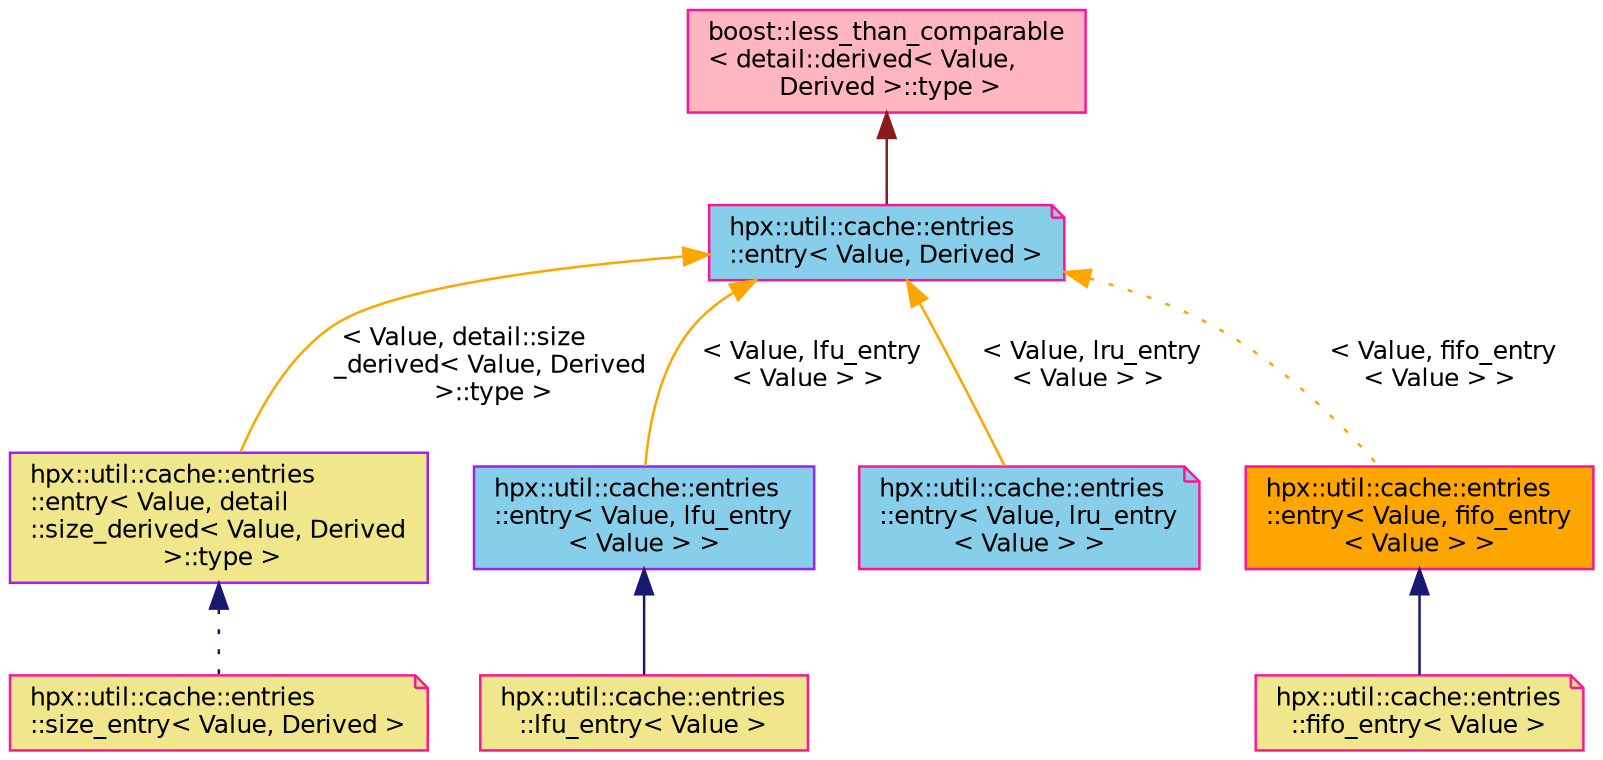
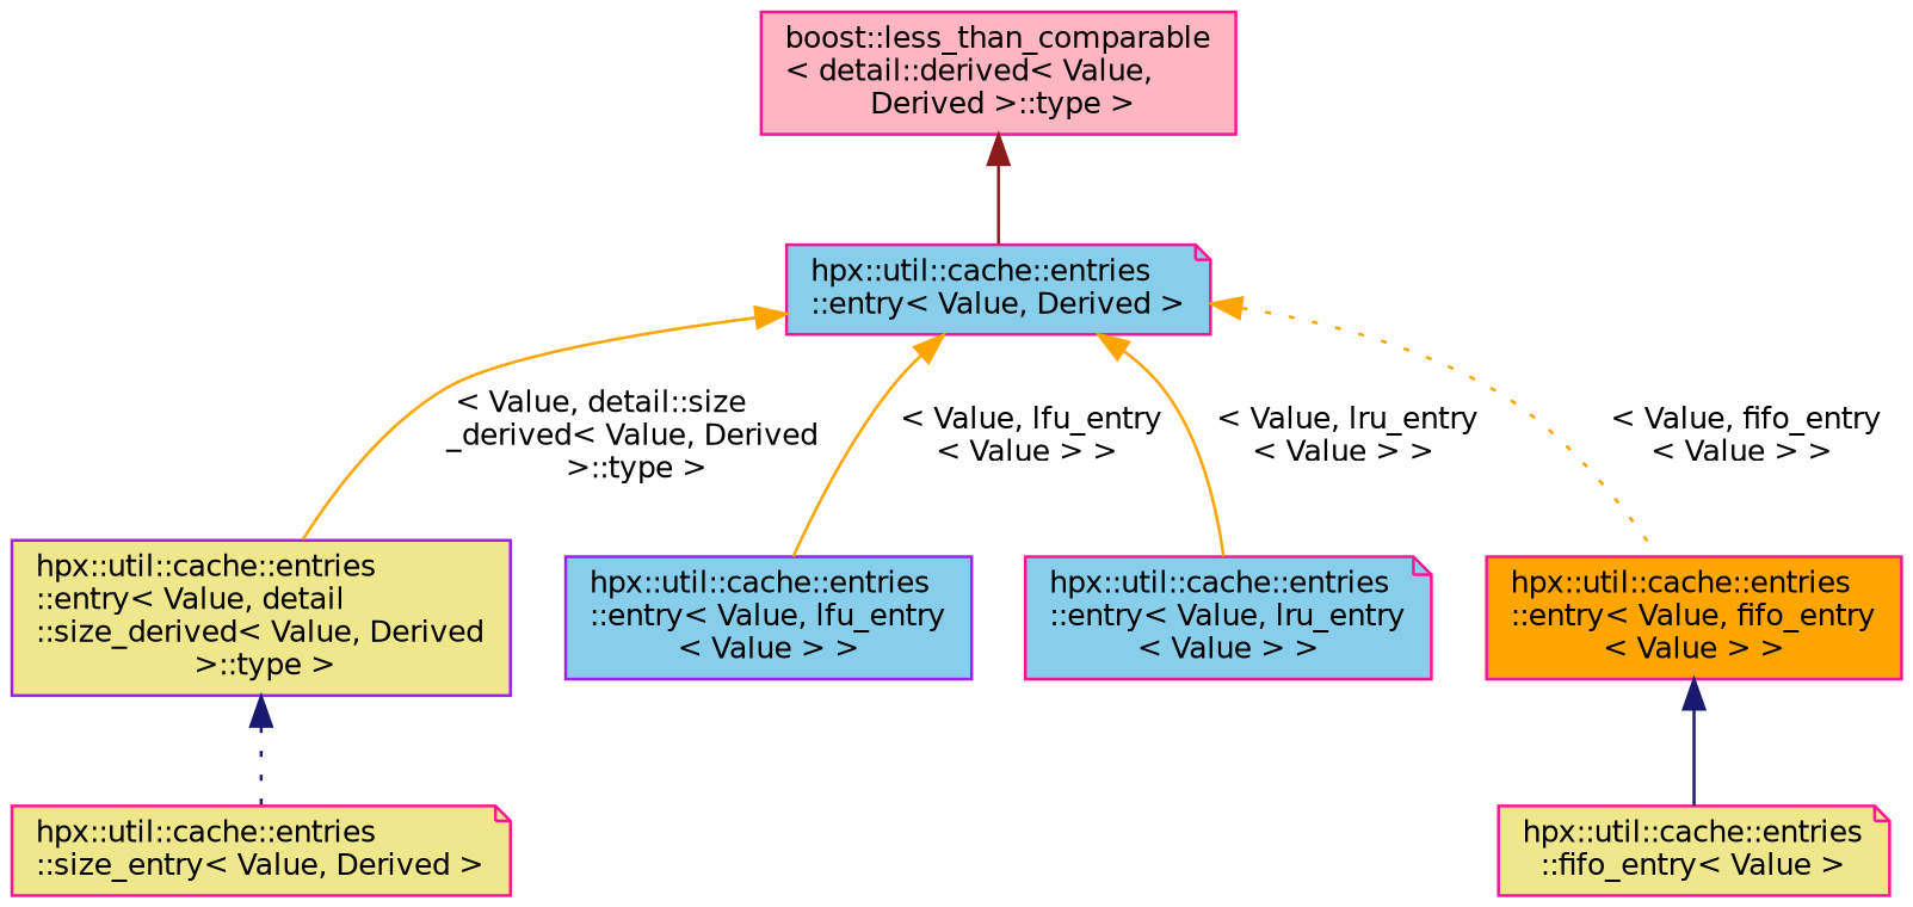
  digraph {
    rankdir=TB
    node [color=deeppink fillcolor=khaki fontname=Helvetica fontsize=10 shape=box style=filled]
    edge [color=orange dir=back fontname=Helvetica fontsize=10 labelfontname=Helvetica labelfontsize=10 style=solid]
    n1 [fillcolor=skyblue fontcolor=black height=0.2 label="hpx::util::cache::entries\l::entry\< Value, Derived \>" shape=note width=0.4]
    n2 [color=purple height=0.2 label="hpx::util::cache::entries\l::entry\< Value, detail\l::size_derived\< Value, Derived\l \>::type \>" width=0.4]
    n3 [color=purple fillcolor=skyblue height=0.2 label="hpx::util::cache::entries\l::entry\< Value, lfu_entry\l\< Value \> \>" width=0.4]
    n4 [fillcolor=skyblue height=0.2 label="hpx::util::cache::entries\l::entry\< Value, lru_entry\l\< Value \> \>" shape=note width=0.4]
    n5 [fillcolor=orange height=0.2 label="hpx::util::cache::entries\l::entry\< Value, fifo_entry\l\< Value \> \>" width=0.4]
    n6 [height=0.2 label="hpx::util::cache::entries\l::size_entry\< Value, Derived \>" shape=note width=0.4]
-   n7 [height=0.2 label="hpx::util::cache::entries\l::lfu_entry\< Value \>" width=0.4]
    n8 [height=0.2 label="hpx::util::cache::entries\l::fifo_entry\< Value \>" shape=note width=0.4]
    n9 [fillcolor=lightpink height=0.2 label="boost::less_than_comparable\l\< detail::derived\< Value,\l Derived \>::type \>" width=0.4]
    n1 -> n2 [label=" \< Value, detail::size\l_derived\< Value, Derived\l \>::type \>"]
    n1 -> n3 [label=" \< Value, lfu_entry\l\< Value \> \>"]
    n1 -> n4 [label=" \< Value, lru_entry\l\< Value \> \>"]
    n1 -> n5 [label=" \< Value, fifo_entry\l\< Value \> \>" style=dotted]
    n2 -> n6 [color=midnightblue style=dotted]
-   n3 -> n7 [color=midnightblue]
    n5 -> n8 [color=midnightblue]
    n9 -> n1 [color=firebrick4]
  }
